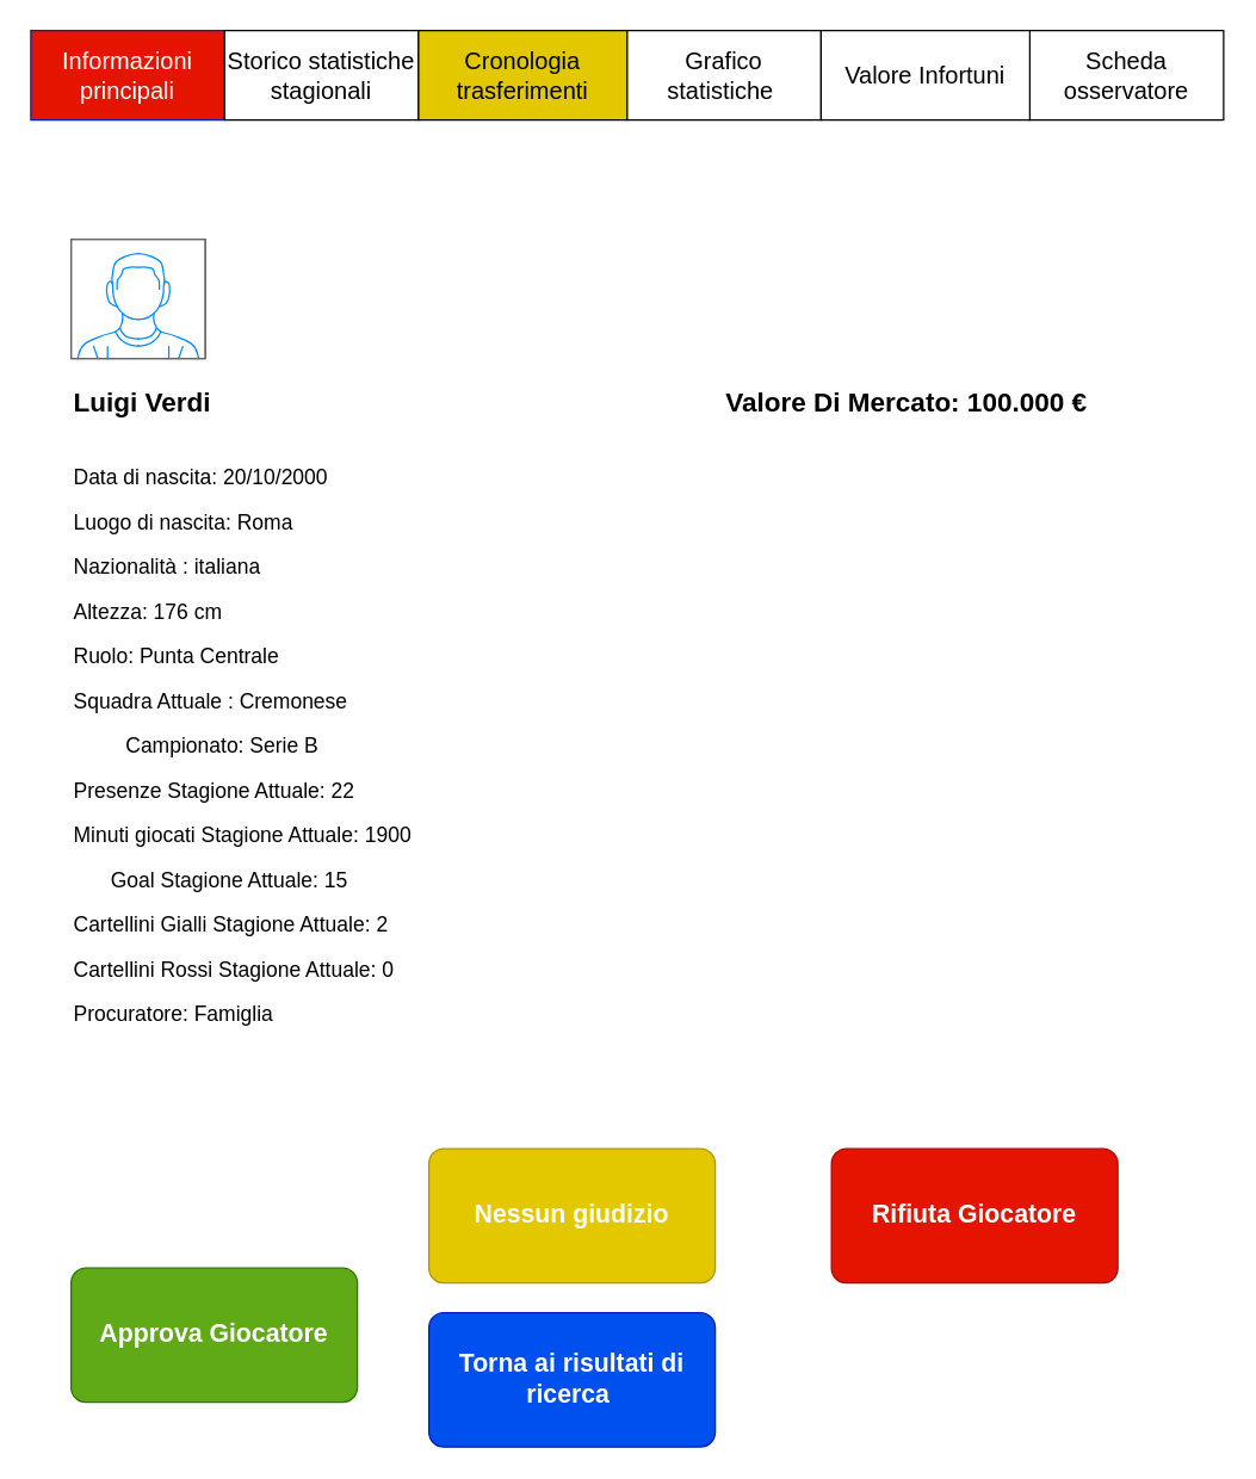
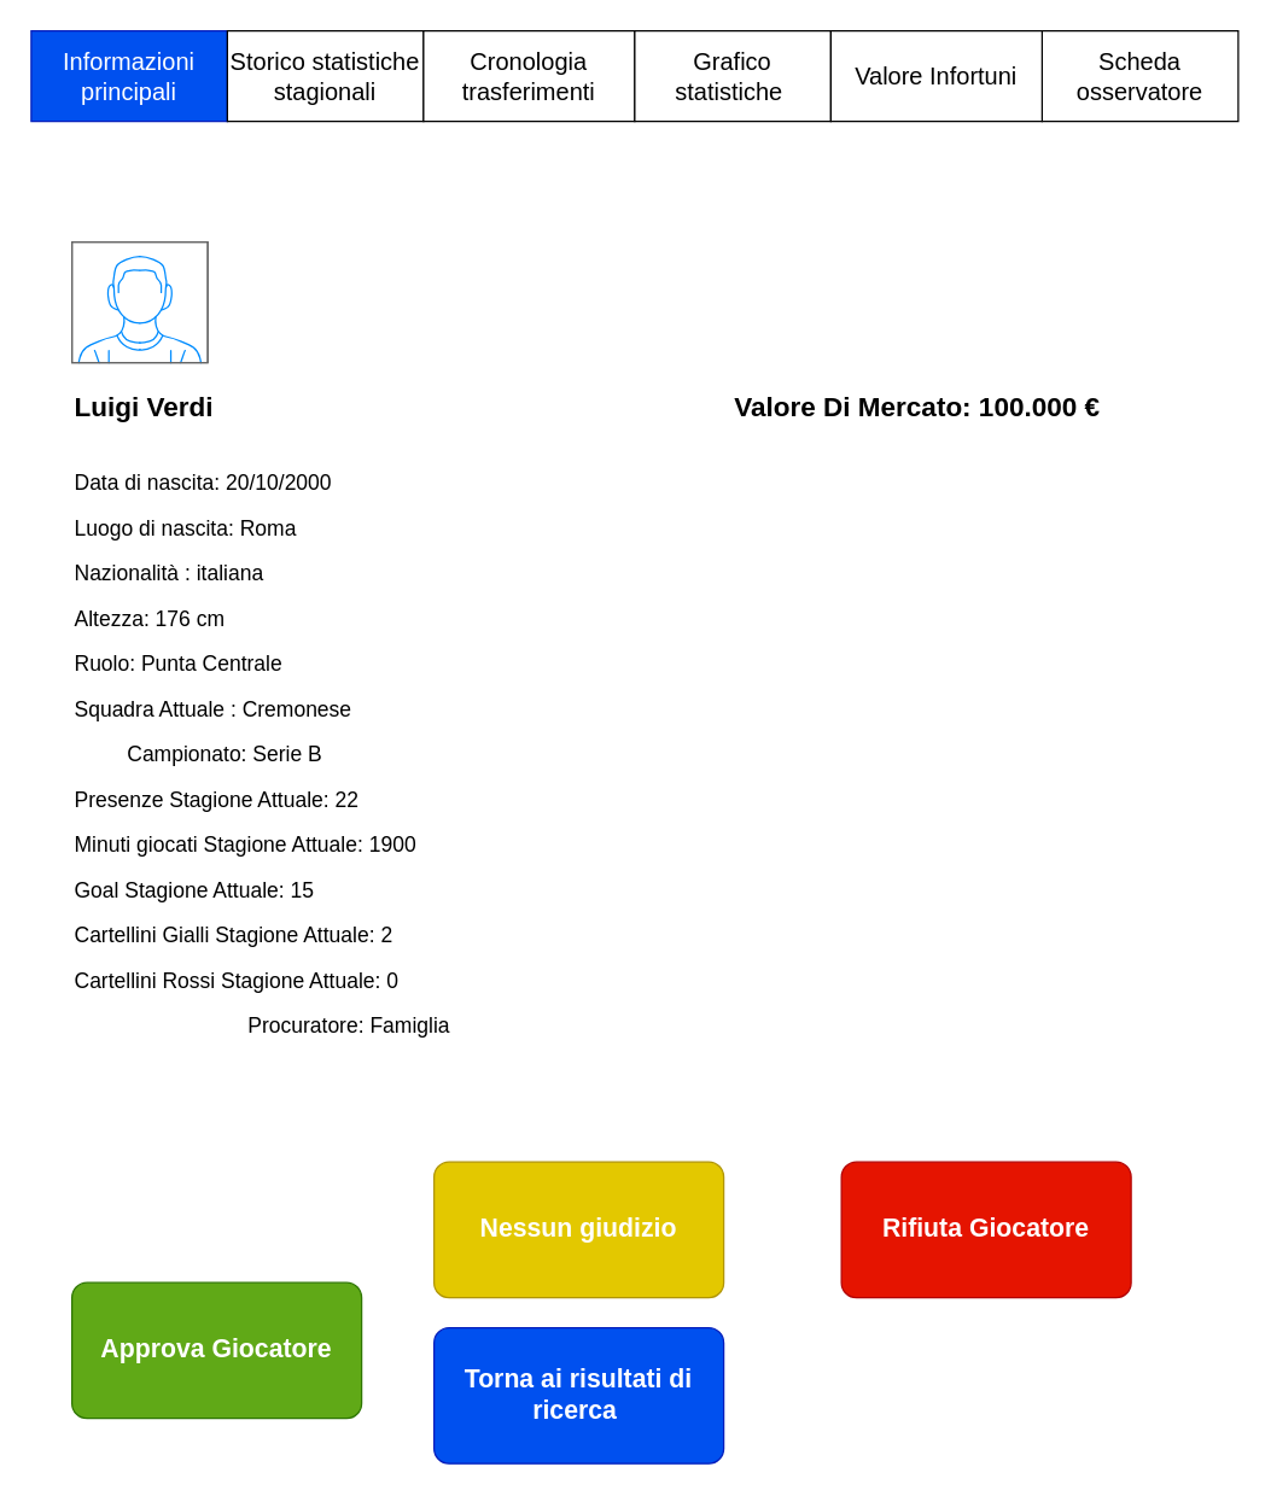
  <mxCell id="0" />
  <mxCell id="1" parent="0" />
  <mxCell id="2" value="" style="verticalLabelPosition=bottom;shadow=0;dashed=0;align=center;html=1;verticalAlign=top;strokeWidth=1;shape=mxgraph.mockup.containers.userMale;strokeColor=#666666;strokeColor2=#008cff;" parent="1" vertex="1"><mxGeometry x="47" y="160" width="90" height="80" as="geometry" /></mxCell>
  <mxCell id="3" value="&lt;font style=&quot;font-size: 18px&quot;&gt;&lt;b&gt;Luigi Verdi&lt;/b&gt;&lt;/font&gt;" style="text;html=1;align=left;verticalAlign=middle;resizable=0;points=[];autosize=1;" parent="1" vertex="1"><mxGeometry x="47" y="260" width="110" height="20" as="geometry" /></mxCell>
  <mxCell id="4" value="&lt;font style=&quot;font-size: 14px&quot;&gt;Ruolo: Punta Centrale&amp;nbsp;&lt;/font&gt;" style="text;html=1;align=left;verticalAlign=middle;resizable=0;points=[];autosize=1;" parent="1" vertex="1"><mxGeometry x="47" y="430" width="160" height="20" as="geometry" /></mxCell>
  <mxCell id="5" value="&lt;font style=&quot;font-size: 14px&quot;&gt;Luogo di nascita: Roma&amp;nbsp;&lt;/font&gt;" style="text;html=1;align=left;verticalAlign=middle;resizable=0;points=[];autosize=1;" parent="1" vertex="1"><mxGeometry x="47" y="340" width="170" height="20" as="geometry" /></mxCell>
  <mxCell id="6" value="&lt;font style=&quot;font-size: 14px&quot;&gt;Nazionalità : italiana&lt;/font&gt;" style="text;html=1;align=left;verticalAlign=middle;resizable=0;points=[];autosize=1;" parent="1" vertex="1"><mxGeometry x="47" y="370" width="140" height="20" as="geometry" /></mxCell>
  <mxCell id="7" value="&lt;font style=&quot;font-size: 14px&quot;&gt;Squadra Attuale : Cremonese&lt;/font&gt;" style="text;html=1;align=left;verticalAlign=middle;resizable=0;points=[];autosize=1;" parent="1" vertex="1"><mxGeometry x="47" y="460" width="200" height="20" as="geometry" /></mxCell>
  <mxCell id="8" value="&lt;font style=&quot;font-size: 14px&quot;&gt;Data di nascita: 20/10/2000&amp;nbsp;&lt;/font&gt;" style="text;html=1;align=left;verticalAlign=middle;resizable=0;points=[];autosize=1;" parent="1" vertex="1"><mxGeometry x="47" y="310" width="190" height="20" as="geometry" /></mxCell>
  <mxCell id="9" value="&lt;font style=&quot;font-size: 14px&quot;&gt;Campionato: Serie B&lt;/font&gt;" style="text;html=1;align=left;verticalAlign=middle;resizable=0;points=[];autosize=1;" parent="1" vertex="1"><mxGeometry x="82" y="490" width="140" height="20" as="geometry" /></mxCell>
  <mxCell id="10" value="&lt;font style=&quot;font-size: 14px&quot;&gt;Presenze Stagione Attuale: 22&lt;/font&gt;" style="text;html=1;align=left;verticalAlign=middle;resizable=0;points=[];autosize=1;" parent="1" vertex="1"><mxGeometry x="47" y="520" width="200" height="20" as="geometry" /></mxCell>
  <mxCell id="11" value="&lt;font style=&quot;font-size: 14px&quot;&gt;Minuti giocati Stagione Attuale: 1900&lt;/font&gt;" style="text;html=1;align=left;verticalAlign=middle;resizable=0;points=[];autosize=1;" parent="1" vertex="1"><mxGeometry x="47" y="550" width="240" height="20" as="geometry" /></mxCell>
- <mxCell id="12" value="&lt;font style=&quot;font-size: 14px&quot;&gt;Goal Stagione Attuale: 15&lt;/font&gt;" style="text;html=1;align=left;verticalAlign=middle;resizable=0;points=[];autosize=1;" parent="1" vertex="1"><mxGeometry x="72" y="580" width="170" height="20" as="geometry" /></mxCell>
+ <mxCell id="12" value="&lt;font style=&quot;font-size: 14px&quot;&gt;Goal Stagione Attuale: 15&lt;/font&gt;" style="text;html=1;align=left;verticalAlign=middle;resizable=0;points=[];autosize=1;" parent="1" vertex="1"><mxGeometry x="47" y="580" width="170" height="20" as="geometry" /></mxCell>
  <mxCell id="13" value="&lt;font style=&quot;font-size: 14px&quot;&gt;Cartellini Gialli Stagione Attuale: 2&lt;/font&gt;" style="text;html=1;align=left;verticalAlign=middle;resizable=0;points=[];autosize=1;" parent="1" vertex="1"><mxGeometry x="47" y="610" width="230" height="20" as="geometry" /></mxCell>
  <mxCell id="14" value="&lt;font style=&quot;font-size: 14px&quot;&gt;Cartellini Rossi Stagione Attuale: 0&lt;/font&gt;" style="text;html=1;align=left;verticalAlign=middle;resizable=0;points=[];autosize=1;" parent="1" vertex="1"><mxGeometry x="47" y="640" width="230" height="20" as="geometry" /></mxCell>
- <mxCell id="15" value="&lt;font style=&quot;font-size: 14px&quot;&gt;Procuratore: Famiglia&lt;/font&gt;" style="text;html=1;align=left;verticalAlign=middle;resizable=0;points=[];autosize=1;" parent="1" vertex="1"><mxGeometry x="47" y="670" width="150" height="20" as="geometry" /></mxCell>
- <mxCell id="16" value="&lt;font size=&quot;3&quot;&gt;Informazioni principali&lt;/font&gt;" style="rounded=0;whiteSpace=wrap;html=1;fillColor=#e51400;strokeColor=#001DBC;fontColor=#ffffff;align=center;" parent="1" vertex="1"><mxGeometry x="20" y="20" width="130" height="60" as="geometry" /></mxCell>
+ <mxCell id="15" value="&lt;font style=&quot;font-size: 14px&quot;&gt;Procuratore: Famiglia&lt;/font&gt;" style="text;html=1;align=left;verticalAlign=middle;resizable=0;points=[];autosize=1;" parent="1" vertex="1"><mxGeometry x="162" y="670" width="150" height="20" as="geometry" /></mxCell>
+ <mxCell id="16" value="&lt;font size=&quot;3&quot;&gt;Informazioni principali&lt;/font&gt;" style="rounded=0;whiteSpace=wrap;html=1;fillColor=#0050ef;strokeColor=#001DBC;fontColor=#ffffff;align=center;" parent="1" vertex="1"><mxGeometry x="20" y="20" width="130" height="60" as="geometry" /></mxCell>
  <mxCell id="17" value="&lt;font size=&quot;3&quot;&gt;Storico statistiche stagionali&lt;/font&gt;" style="rounded=0;whiteSpace=wrap;html=1;align=center;" parent="1" vertex="1"><mxGeometry x="150" y="20" width="130" height="60" as="geometry" /></mxCell>
- <mxCell id="18" value="&lt;font size=&quot;3&quot;&gt;Cronologia trasferimenti&lt;/font&gt;" style="rounded=0;whiteSpace=wrap;html=1;align=center;fillColor=#e3c800;" parent="1" vertex="1"><mxGeometry x="280" y="20" width="140" height="60" as="geometry" /></mxCell>
+ <mxCell id="18" value="&lt;font size=&quot;3&quot;&gt;Cronologia trasferimenti&lt;/font&gt;" style="rounded=0;whiteSpace=wrap;html=1;align=center;" parent="1" vertex="1"><mxGeometry x="280" y="20" width="140" height="60" as="geometry" /></mxCell>
  <mxCell id="19" value="&lt;font size=&quot;3&quot;&gt;Grafico statistiche&amp;nbsp;&lt;/font&gt;" style="rounded=0;whiteSpace=wrap;html=1;align=center;" parent="1" vertex="1"><mxGeometry x="420" y="20" width="130" height="60" as="geometry" /></mxCell>
  <mxCell id="20" value="Approva Giocatore" style="strokeWidth=1;shadow=0;dashed=0;align=center;html=1;shape=mxgraph.mockup.buttons.button;strokeColor=#2D7600;mainText=;buttonStyle=round;fontSize=17;fontStyle=1;fillColor=#60a917;whiteSpace=wrap;fontColor=#ffffff;" parent="1" vertex="1"><mxGeometry x="47" y="850" width="192" height="90" as="geometry" /></mxCell>
  <mxCell id="21" value="Torna ai risultati di ricerca&amp;nbsp;" style="strokeWidth=1;shadow=0;dashed=0;align=center;html=1;shape=mxgraph.mockup.buttons.button;strokeColor=#001DBC;mainText=;buttonStyle=round;fontSize=17;fontStyle=1;fillColor=#0050ef;whiteSpace=wrap;fontColor=#ffffff;" parent="1" vertex="1"><mxGeometry x="287" y="880" width="192" height="90" as="geometry" /></mxCell>
  <mxCell id="22" value="&lt;font size=&quot;3&quot;&gt;Scheda osservatore&lt;/font&gt;" style="rounded=0;whiteSpace=wrap;html=1;" parent="1" vertex="1"><mxGeometry x="690" y="20" width="130" height="60" as="geometry" /></mxCell>
  <mxCell id="23" value="&lt;font style=&quot;font-size: 18px&quot;&gt;&lt;b&gt;Valore Di Mercato: 100.000 €&lt;/b&gt;&lt;/font&gt;" style="text;html=1;align=center;verticalAlign=middle;resizable=0;points=[];autosize=1;" parent="1" vertex="1"><mxGeometry x="477" y="260" width="260" height="20" as="geometry" /></mxCell>
  <mxCell id="24" value="&lt;span style=&quot;font-size: 14px&quot;&gt;Altezza: 176 cm&lt;/span&gt;" style="text;html=1;align=left;verticalAlign=middle;resizable=0;points=[];autosize=1;" parent="1" vertex="1"><mxGeometry x="47" y="400" width="120" height="20" as="geometry" /></mxCell>
  <mxCell id="25" value="Nessun giudizio" style="strokeWidth=1;shadow=0;dashed=0;align=center;html=1;shape=mxgraph.mockup.buttons.button;strokeColor=#B09500;mainText=;buttonStyle=round;fontSize=17;fontStyle=1;fillColor=#e3c800;whiteSpace=wrap;fontColor=#ffffff;" parent="1" vertex="1"><mxGeometry x="287" y="770" width="192" height="90" as="geometry" /></mxCell>
  <mxCell id="26" value="Rifiuta Giocatore" style="strokeWidth=1;shadow=0;dashed=0;align=center;html=1;shape=mxgraph.mockup.buttons.button;strokeColor=#B20000;mainText=;buttonStyle=round;fontSize=17;fontStyle=1;fillColor=#e51400;whiteSpace=wrap;fontColor=#ffffff;" parent="1" vertex="1"><mxGeometry x="557" y="770" width="192" height="90" as="geometry" /></mxCell>
  <mxCell id="27" value="&lt;font size=&quot;3&quot;&gt;Valore Infortuni&lt;/font&gt;" style="rounded=0;whiteSpace=wrap;html=1;align=center;" vertex="1" parent="1"><mxGeometry x="550" y="20" width="140" height="60" as="geometry" /></mxCell>
